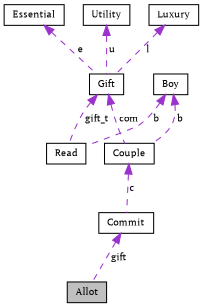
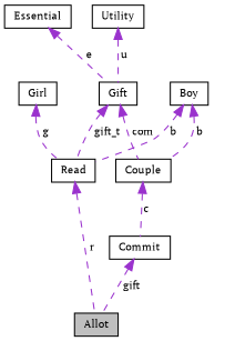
  digraph {
    fontname="PT Serif"
    node [color=black fillcolor=white fontname="PT Serif" fontsize=10 shape=record style=filled]
    edge [color=darkorchid3 dir=back fontname="PT Serif" fontsize=10 labelfontname=Helvetica labelfontsize=10 style=dashed]
    n1 [fillcolor=grey75 fontcolor=black height=0.2 label=Allot width=0.4]
    n2 [height=0.2 label=Commit width=0.4]
    n3 [height=0.2 label=Couple width=0.4]
    n4 [height=0.2 label=Boy width=0.4]
    n5 [height=0.2 label=Read width=0.4]
+   n6 [height=0.2 label=Girl width=0.4]
    n7 [height=0.2 label=Gift width=0.4]
    n8 [height=0.2 label=Essential width=0.4]
    n9 [height=0.2 label=Utility width=0.4]
-   n10 [height=0.2 label=Luxury width=0.4]
    n2 -> n1 [label=" gift"]
    n3 -> n2 [label=" c"]
    n4 -> n3 [label=" b"]
    n4 -> n5 [label=" b"]
+   n5 -> n1 [label=" r"]
+   n6 -> n5 [label=" g"]
    n7 -> n3 [label=" com"]
    n7 -> n5 [label=" gift_t"]
    n8 -> n7 [label=" e"]
    n9 -> n7 [label=" u"]
-   n10 -> n7 [label=" l"]
  }
